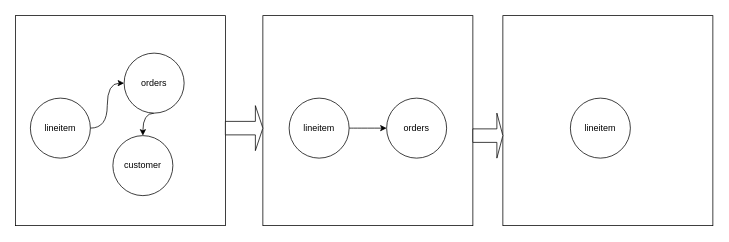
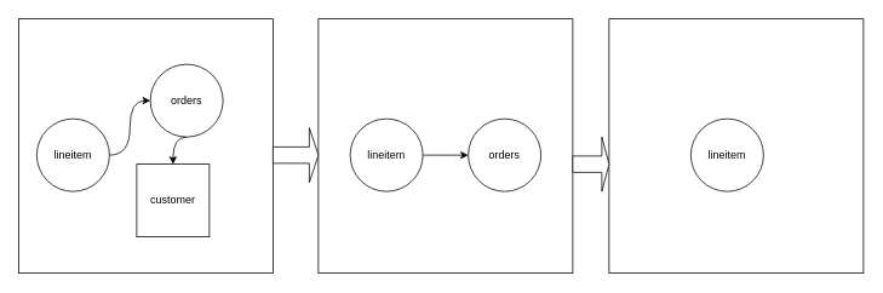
  <mxCell id="0" />
  <mxCell id="1" parent="0" />
  <mxCell id="2" value="" style="whiteSpace=wrap;html=1;aspect=fixed;" vertex="1" parent="1"><mxGeometry x="20" y="20" width="280" height="280" as="geometry" /></mxCell>
  <mxCell id="3" style="edgeStyle=orthogonalEdgeStyle;orthogonalLoop=1;jettySize=auto;html=1;entryX=0;entryY=0.5;entryDx=0;entryDy=0;curved=1;" edge="1" parent="1" source="4" target="6"><mxGeometry relative="1" as="geometry" /></mxCell>
  <mxCell id="4" value="lineitem" style="ellipse;whiteSpace=wrap;html=1;aspect=fixed;" vertex="1" parent="1"><mxGeometry x="40" y="130" width="80" height="80" as="geometry" /></mxCell>
  <mxCell id="5" style="edgeStyle=orthogonalEdgeStyle;curved=1;orthogonalLoop=1;jettySize=auto;html=1;exitX=0.5;exitY=1;exitDx=0;exitDy=0;entryX=0.5;entryY=0;entryDx=0;entryDy=0;" edge="1" parent="1" source="6" target="7"><mxGeometry relative="1" as="geometry" /></mxCell>
  <mxCell id="6" value="orders" style="ellipse;whiteSpace=wrap;html=1;aspect=fixed;" vertex="1" parent="1"><mxGeometry x="165" y="70" width="80" height="80" as="geometry" /></mxCell>
- <mxCell id="7" value="customer" style="ellipse;whiteSpace=wrap;html=1;aspect=fixed;" vertex="1" parent="1"><mxGeometry x="150" y="180" width="80" height="80" as="geometry" /></mxCell>
+ <mxCell id="7" value="customer" style="whiteSpace=wrap;html=1;aspect=fixed;rounded=0;" vertex="1" parent="1"><mxGeometry x="150" y="180" width="80" height="80" as="geometry" /></mxCell>
  <mxCell id="8" value="" style="whiteSpace=wrap;html=1;aspect=fixed;" vertex="1" parent="1"><mxGeometry x="350" y="20" width="280" height="280" as="geometry" /></mxCell>
  <mxCell id="9" value="" style="whiteSpace=wrap;html=1;aspect=fixed;" vertex="1" parent="1"><mxGeometry x="670" y="20" width="280" height="280" as="geometry" /></mxCell>
  <mxCell id="10" value="lineitem" style="ellipse;whiteSpace=wrap;html=1;aspect=fixed;" vertex="1" parent="1"><mxGeometry x="760" y="130" width="80" height="80" as="geometry" /></mxCell>
  <mxCell id="11" style="edgeStyle=orthogonalEdgeStyle;orthogonalLoop=1;jettySize=auto;html=1;entryX=0;entryY=0.5;entryDx=0;entryDy=0;curved=1;" edge="1" parent="1" source="12" target="13"><mxGeometry relative="1" as="geometry" /></mxCell>
  <mxCell id="12" value="lineitem" style="ellipse;whiteSpace=wrap;html=1;aspect=fixed;" vertex="1" parent="1"><mxGeometry x="385" y="130" width="80" height="80" as="geometry" /></mxCell>
  <mxCell id="13" value="orders" style="ellipse;whiteSpace=wrap;html=1;aspect=fixed;" vertex="1" parent="1"><mxGeometry x="515" y="130" width="80" height="80" as="geometry" /></mxCell>
  <mxCell id="14" value="" style="shape=singleArrow;whiteSpace=wrap;html=1;" vertex="1" parent="1"><mxGeometry x="300" y="140" width="50" height="60" as="geometry" /></mxCell>
  <mxCell id="15" value="" style="shape=singleArrow;whiteSpace=wrap;html=1;" vertex="1" parent="1"><mxGeometry x="630" y="150" width="40" height="60" as="geometry" /></mxCell>
